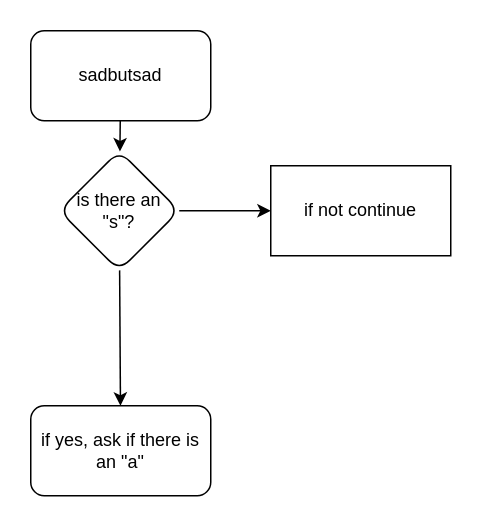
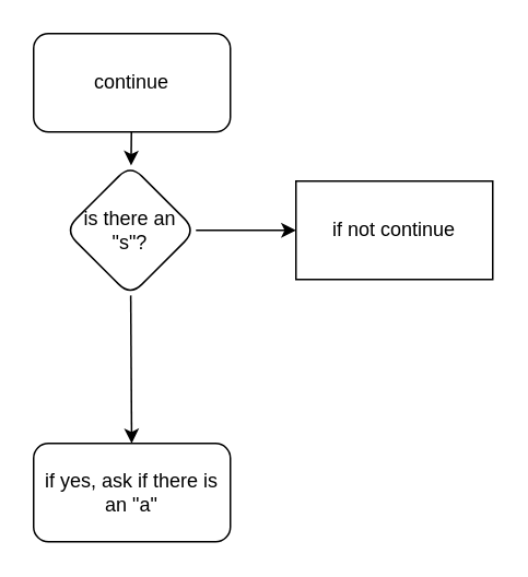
  <mxCell id="0" />
  <mxCell id="1" parent="0" />
  <mxCell id="2" value="" style="edgeStyle=none;html=1;" parent="1" source="3" target="6" edge="1"><mxGeometry relative="1" as="geometry" /></mxCell>
- <mxCell id="3" value="sadbutsad" style="rounded=1;whiteSpace=wrap;html=1;" parent="1" vertex="1"><mxGeometry x="20" y="20" width="120" height="60" as="geometry" /></mxCell>
+ <mxCell id="3" value="continue" style="rounded=1;whiteSpace=wrap;html=1;" parent="1" vertex="1"><mxGeometry x="20" y="20" width="120" height="60" as="geometry" /></mxCell>
  <mxCell id="4" value="" style="edgeStyle=none;html=1;" parent="1" source="6" target="7" edge="1"><mxGeometry relative="1" as="geometry" /></mxCell>
  <mxCell id="5" value="" style="edgeStyle=none;html=1;" parent="1" source="6" target="8" edge="1"><mxGeometry relative="1" as="geometry" /></mxCell>
  <mxCell id="6" value="is there an &quot;s&quot;?" style="rhombus;whiteSpace=wrap;html=1;rounded=1;" parent="1" vertex="1"><mxGeometry x="39" y="100" width="80" height="80" as="geometry" /></mxCell>
  <mxCell id="7" value="if not continue" style="whiteSpace=wrap;html=1;rounded=0;" parent="1" vertex="1"><mxGeometry x="180" y="110" width="120" height="60" as="geometry" /></mxCell>
  <mxCell id="8" value="if yes, ask if there is an &quot;a&quot;" style="whiteSpace=wrap;html=1;rounded=1;" parent="1" vertex="1"><mxGeometry x="20" y="270" width="120" height="60" as="geometry" /></mxCell>
